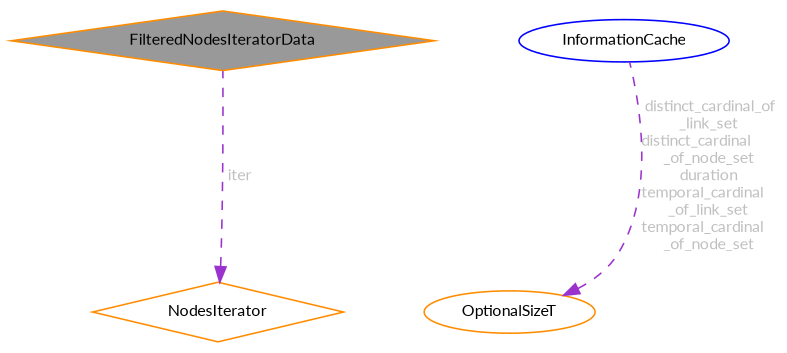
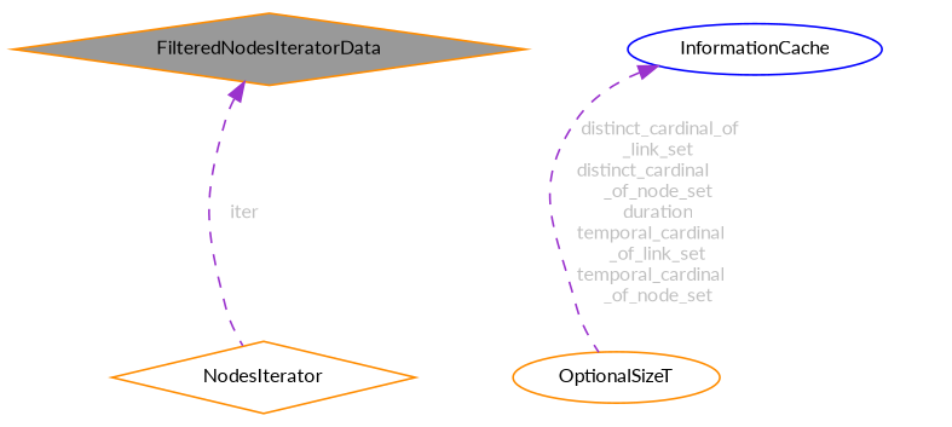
  digraph {
    fontname=Lato
    node [color=darkorange fillcolor=white fontname=Lato fontsize=10 shape=diamond style=filled]
    edge [color=darkorchid3 dir=back fontcolor=grey fontname=Lato fontsize=10 labelfontname=Helvetica labelfontsize=10 style=dashed]
    n1 [fillcolor=grey60 fontcolor=black height=0.2 label=FilteredNodesIteratorData width=0.4]
    n2 [height=0.2 label=NodesIterator width=0.4]
    n3 [color=blue height=0.2 label=InformationCache shape=ellipse width=0.4]
    n4 [height=0.2 label=OptionalSizeT shape=ellipse width=0.4]
-   n2 -> n1 [label=" iter"]
-   n4 -> n3 [label=" distinct_cardinal_of\l_link_set\ndistinct_cardinal\l_of_node_set\nduration\ntemporal_cardinal\l_of_link_set\ntemporal_cardinal\l_of_node_set"]
+   n1 -> n2 [label=" iter"]
+   n3 -> n4 [label=" distinct_cardinal_of\l_link_set\ndistinct_cardinal\l_of_node_set\nduration\ntemporal_cardinal\l_of_link_set\ntemporal_cardinal\l_of_node_set"]
  }
